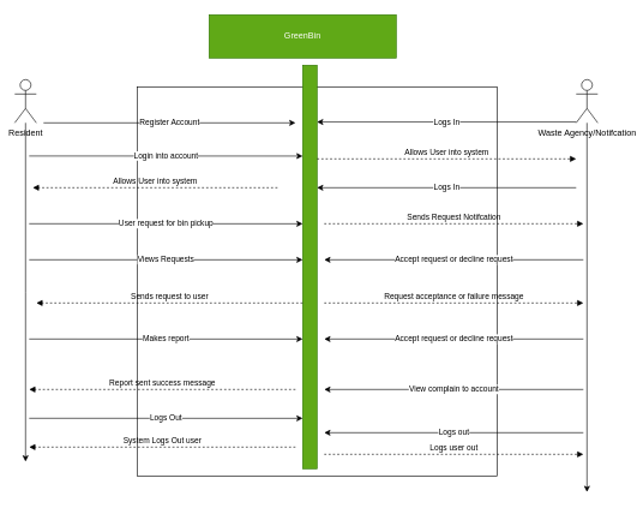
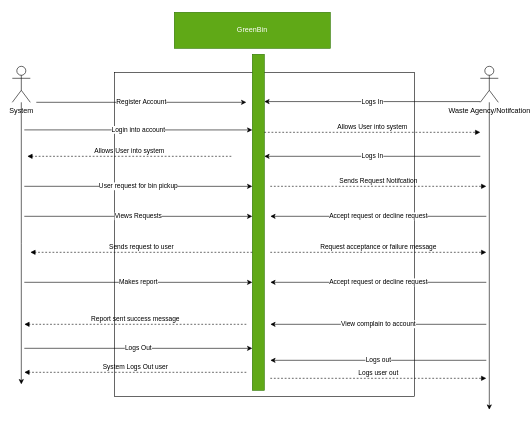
  <mxCell id="0" />
  <mxCell id="1" parent="0" />
  <mxCell id="2" value="" style="rounded=0;whiteSpace=wrap;html=1;fillColor=default;movable=0;resizable=0;rotatable=0;deletable=0;editable=0;locked=1;connectable=0;" vertex="1" parent="1"><mxGeometry x="190" y="120" width="500" height="540" as="geometry" /></mxCell>
  <mxCell id="3" style="edgeStyle=orthogonalEdgeStyle;rounded=0;orthogonalLoop=1;jettySize=auto;html=1;" edge="1" parent="1" source="4"><mxGeometry relative="1" as="geometry"><mxPoint x="35" y="640" as="targetPoint" /></mxGeometry></mxCell>
- <mxCell id="4" value="Resident" style="shape=umlActor;verticalLabelPosition=bottom;verticalAlign=top;html=1;outlineConnect=0;" vertex="1" parent="1"><mxGeometry x="20" y="110" width="30" height="60" as="geometry" /></mxCell>
+ <mxCell id="4" value="System" style="shape=umlActor;verticalLabelPosition=bottom;verticalAlign=top;html=1;outlineConnect=0;" vertex="1" parent="1"><mxGeometry x="20" y="110" width="30" height="60" as="geometry" /></mxCell>
  <mxCell id="5" value="GreenBin" style="rounded=0;whiteSpace=wrap;html=1;fillColor=#60a917;strokeColor=#2D7600;fontColor=#ffffff;" vertex="1" parent="1"><mxGeometry x="290" y="20" width="260" height="60" as="geometry" /></mxCell>
  <mxCell id="6" style="edgeStyle=orthogonalEdgeStyle;rounded=0;orthogonalLoop=1;jettySize=auto;html=1;" edge="1" parent="1" source="7"><mxGeometry relative="1" as="geometry"><mxPoint x="815" y="682.353" as="targetPoint" /></mxGeometry></mxCell>
  <mxCell id="7" value="Waste Agency/Notifcation" style="shape=umlActor;verticalLabelPosition=bottom;verticalAlign=top;html=1;outlineConnect=0;" vertex="1" parent="1"><mxGeometry x="800" y="110" width="30" height="60" as="geometry" /></mxCell>
  <mxCell id="8" value="" style="rounded=0;whiteSpace=wrap;html=1;fillColor=#60a917;fontColor=#ffffff;strokeColor=#2D7600;" vertex="1" parent="1"><mxGeometry x="420" y="90" width="20" height="560" as="geometry" /></mxCell>
  <mxCell id="9" value="Register Account" style="endArrow=classic;html=1;rounded=0;" edge="1" parent="1"><mxGeometry width="50" height="50" relative="1" as="geometry"><mxPoint x="60" y="170" as="sourcePoint" /><mxPoint x="410" y="170" as="targetPoint" /></mxGeometry></mxCell>
  <mxCell id="10" value="Login into account" style="endArrow=classic;html=1;rounded=0;entryX=0;entryY=0.268;entryDx=0;entryDy=0;entryPerimeter=0;" edge="1" parent="1"><mxGeometry width="50" height="50" relative="1" as="geometry"><mxPoint x="40" y="216" as="sourcePoint" /><mxPoint x="420" y="216.08" as="targetPoint" /></mxGeometry></mxCell>
  <mxCell id="11" value="Allows User into system" style="html=1;verticalAlign=bottom;labelBackgroundColor=none;endArrow=block;endFill=1;dashed=1;rounded=0;" edge="1" parent="1"><mxGeometry width="160" relative="1" as="geometry"><mxPoint x="385" y="260" as="sourcePoint" /><mxPoint x="45" y="260" as="targetPoint" /></mxGeometry></mxCell>
  <mxCell id="12" value="User request for bin pickup" style="endArrow=classic;html=1;rounded=0;entryX=0;entryY=0.268;entryDx=0;entryDy=0;entryPerimeter=0;" edge="1" parent="1"><mxGeometry width="50" height="50" relative="1" as="geometry"><mxPoint x="40" y="310" as="sourcePoint" /><mxPoint x="420" y="310.08" as="targetPoint" /></mxGeometry></mxCell>
  <mxCell id="13" value="Logs In" style="endArrow=classic;html=1;rounded=0;" edge="1" parent="1"><mxGeometry width="50" height="50" relative="1" as="geometry"><mxPoint x="800" y="168.82" as="sourcePoint" /><mxPoint x="440" y="168.82" as="targetPoint" /></mxGeometry></mxCell>
  <mxCell id="14" value="Logs In" style="endArrow=classic;html=1;rounded=0;" edge="1" parent="1"><mxGeometry width="50" height="50" relative="1" as="geometry"><mxPoint x="800" y="260" as="sourcePoint" /><mxPoint x="440" y="260" as="targetPoint" /></mxGeometry></mxCell>
  <mxCell id="15" value="Allows User into system" style="html=1;verticalAlign=bottom;labelBackgroundColor=none;endArrow=block;endFill=1;dashed=1;rounded=0;" edge="1" parent="1"><mxGeometry width="160" relative="1" as="geometry"><mxPoint x="440" y="220" as="sourcePoint" /><mxPoint x="800" y="220" as="targetPoint" /></mxGeometry></mxCell>
  <mxCell id="16" value="Sends Request Notifcation" style="html=1;verticalAlign=bottom;labelBackgroundColor=none;endArrow=block;endFill=1;dashed=1;rounded=0;" edge="1" parent="1"><mxGeometry width="160" relative="1" as="geometry"><mxPoint x="450" y="310" as="sourcePoint" /><mxPoint x="810" y="310" as="targetPoint" /></mxGeometry></mxCell>
  <mxCell id="17" value="Views Requests" style="endArrow=classic;html=1;rounded=0;entryX=0;entryY=0.268;entryDx=0;entryDy=0;entryPerimeter=0;" edge="1" parent="1"><mxGeometry width="50" height="50" relative="1" as="geometry"><mxPoint x="40" y="360" as="sourcePoint" /><mxPoint x="420" y="360.08" as="targetPoint" /></mxGeometry></mxCell>
  <mxCell id="18" value="Sends request to user" style="html=1;verticalAlign=bottom;labelBackgroundColor=none;endArrow=block;endFill=1;dashed=1;rounded=0;" edge="1" parent="1"><mxGeometry width="160" relative="1" as="geometry"><mxPoint x="420" y="420" as="sourcePoint" /><mxPoint x="50" y="420" as="targetPoint" /></mxGeometry></mxCell>
  <mxCell id="19" value="Makes report" style="endArrow=classic;html=1;rounded=0;entryX=0;entryY=0.268;entryDx=0;entryDy=0;entryPerimeter=0;" edge="1" parent="1"><mxGeometry width="50" height="50" relative="1" as="geometry"><mxPoint x="40" y="470" as="sourcePoint" /><mxPoint x="420" y="470.08" as="targetPoint" /></mxGeometry></mxCell>
  <mxCell id="20" value="Report sent success message" style="html=1;verticalAlign=bottom;labelBackgroundColor=none;endArrow=block;endFill=1;dashed=1;rounded=0;" edge="1" parent="1"><mxGeometry width="160" relative="1" as="geometry"><mxPoint x="410" y="540" as="sourcePoint" /><mxPoint x="40" y="540" as="targetPoint" /></mxGeometry></mxCell>
  <mxCell id="21" value="Accept request or decline request" style="endArrow=classic;html=1;rounded=0;" edge="1" parent="1"><mxGeometry width="50" height="50" relative="1" as="geometry"><mxPoint x="810" y="360" as="sourcePoint" /><mxPoint x="450" y="360" as="targetPoint" /></mxGeometry></mxCell>
  <mxCell id="22" value="Accept request or decline request" style="endArrow=classic;html=1;rounded=0;" edge="1" parent="1"><mxGeometry width="50" height="50" relative="1" as="geometry"><mxPoint x="810" y="470" as="sourcePoint" /><mxPoint x="450" y="470" as="targetPoint" /></mxGeometry></mxCell>
  <mxCell id="23" value="Request acceptance or failure message" style="html=1;verticalAlign=bottom;labelBackgroundColor=none;endArrow=block;endFill=1;dashed=1;rounded=0;" edge="1" parent="1"><mxGeometry width="160" relative="1" as="geometry"><mxPoint x="450" y="420" as="sourcePoint" /><mxPoint x="810" y="420" as="targetPoint" /></mxGeometry></mxCell>
  <mxCell id="24" value="Logs Out" style="endArrow=classic;html=1;rounded=0;entryX=0;entryY=0.268;entryDx=0;entryDy=0;entryPerimeter=0;" edge="1" parent="1"><mxGeometry width="50" height="50" relative="1" as="geometry"><mxPoint x="40" y="580" as="sourcePoint" /><mxPoint x="420" y="580.08" as="targetPoint" /></mxGeometry></mxCell>
  <mxCell id="25" value="System Logs Out user" style="html=1;verticalAlign=bottom;labelBackgroundColor=none;endArrow=block;endFill=1;dashed=1;rounded=0;" edge="1" parent="1"><mxGeometry width="160" relative="1" as="geometry"><mxPoint x="410" y="620" as="sourcePoint" /><mxPoint x="40" y="620" as="targetPoint" /></mxGeometry></mxCell>
  <mxCell id="26" value="View complain to account" style="endArrow=classic;html=1;rounded=0;" edge="1" parent="1"><mxGeometry width="50" height="50" relative="1" as="geometry"><mxPoint x="810" y="540" as="sourcePoint" /><mxPoint x="450" y="540" as="targetPoint" /></mxGeometry></mxCell>
  <mxCell id="27" value="Logs out" style="endArrow=classic;html=1;rounded=0;" edge="1" parent="1"><mxGeometry width="50" height="50" relative="1" as="geometry"><mxPoint x="810" y="600" as="sourcePoint" /><mxPoint x="450" y="600" as="targetPoint" /></mxGeometry></mxCell>
  <mxCell id="28" value="Logs user out" style="html=1;verticalAlign=bottom;labelBackgroundColor=none;endArrow=block;endFill=1;dashed=1;rounded=0;" edge="1" parent="1"><mxGeometry width="160" relative="1" as="geometry"><mxPoint x="450" y="630" as="sourcePoint" /><mxPoint x="810" y="630" as="targetPoint" /></mxGeometry></mxCell>
